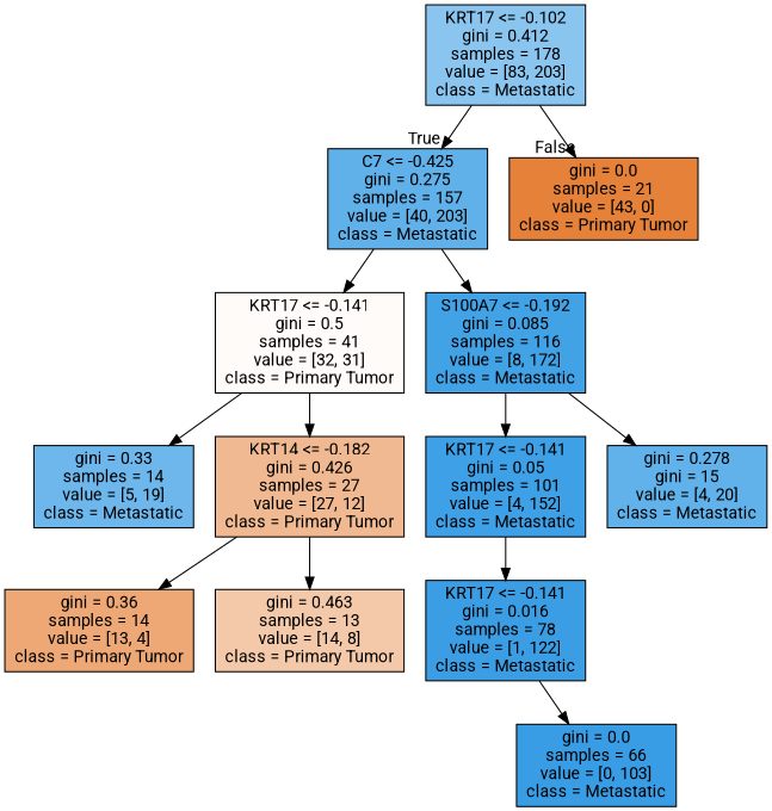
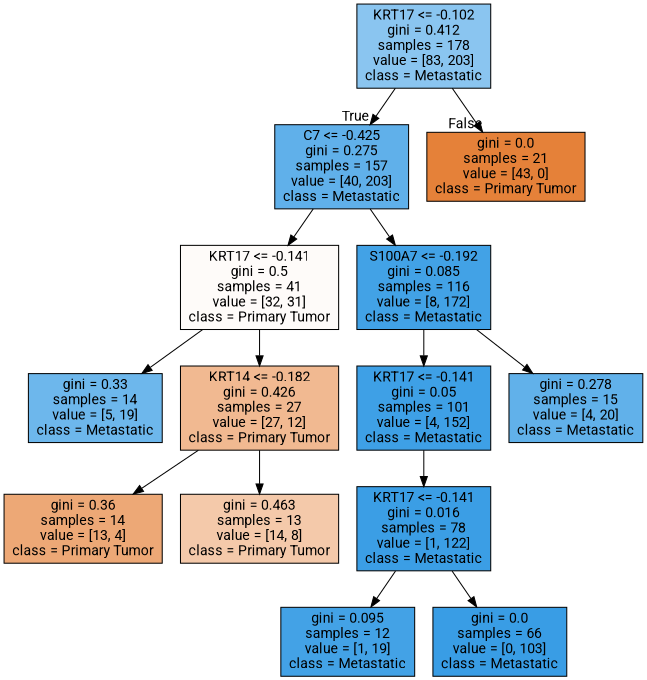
  digraph {
    fontname=Roboto
    node [color=black fontname=Roboto shape=box style=filled]
    edge [fontname=Roboto]
    n1 [fillcolor="#8ac5f0" label="KRT17 <= -0.102\ngini = 0.412\nsamples = 178\nvalue = [83, 203]\nclass = Metastatic"]
    n2 [fillcolor="#60b0ea" label="C7 <= -0.425\ngini = 0.275\nsamples = 157\nvalue = [40, 203]\nclass = Metastatic"]
    n3 [fillcolor="#e58139" label="gini = 0.0\nsamples = 21\nvalue = [43, 0]\nclass = Primary Tumor"]
    n4 [fillcolor="#fefbf9" label="KRT17 <= -0.141\ngini = 0.5\nsamples = 41\nvalue = [32, 31]\nclass = Primary Tumor"]
    n5 [fillcolor="#42a2e6" label="S100A7 <= -0.192\ngini = 0.085\nsamples = 116\nvalue = [8, 172]\nclass = Metastatic"]
    n6 [fillcolor="#6db7ec" label="gini = 0.33\nsamples = 14\nvalue = [5, 19]\nclass = Metastatic"]
    n7 [fillcolor="#f1b991" label="KRT14 <= -0.182\ngini = 0.426\nsamples = 27\nvalue = [27, 12]\nclass = Primary Tumor"]
    n8 [fillcolor="#3ea0e6" label="KRT17 <= -0.141\ngini = 0.05\nsamples = 101\nvalue = [4, 152]\nclass = Metastatic"]
-   n9 [fillcolor="#61b1ea" label="gini = 0.278\ngini = 15\nvalue = [4, 20]\nclass = Metastatic"]
+   n9 [fillcolor="#61b1ea" label="gini = 0.278\nsamples = 15\nvalue = [4, 20]\nclass = Metastatic"]
    n10 [fillcolor="#eda876" label="gini = 0.36\nsamples = 14\nvalue = [13, 4]\nclass = Primary Tumor"]
    n11 [fillcolor="#f4c9aa" label="gini = 0.463\nsamples = 13\nvalue = [14, 8]\nclass = Primary Tumor"]
    n12 [fillcolor="#3b9ee5" label="KRT17 <= -0.141\ngini = 0.016\nsamples = 78\nvalue = [1, 122]\nclass = Metastatic"]
+   n13 [fillcolor="#43a2e6" label="gini = 0.095\nsamples = 12\nvalue = [1, 19]\nclass = Metastatic"]
    n14 [fillcolor="#399de5" label="gini = 0.0\nsamples = 66\nvalue = [0, 103]\nclass = Metastatic"]
    n1 -> n2 [headlabel=True labelangle=45 labeldistance=2.5]
    n1 -> n3 [headlabel=False labelangle=-45 labeldistance=2.5]
    n2 -> n4
    n2 -> n5
    n4 -> n6
    n4 -> n7
    n5 -> n8
    n5 -> n9
    n7 -> n10
    n7 -> n11
    n8 -> n12
+   n12 -> n13
    n12 -> n14
  }
